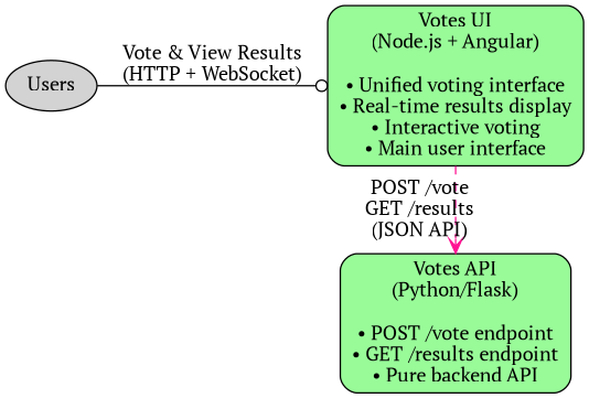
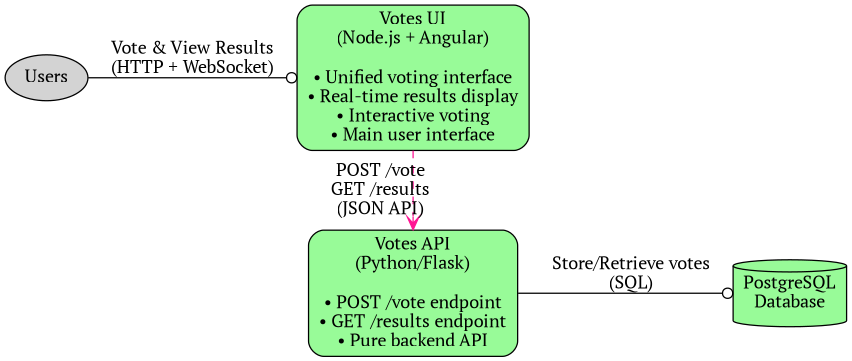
  digraph {
    rankdir=LR
    fontname="PT Serif"
    node [fillcolor=palegreen fontname="PT Serif" shape=rect style="rounded,filled"]
    edge [fontname="PT Serif" color=black arrowhead=odot]
    n1 [label="Votes API\n(Python/Flask)\n\n• POST /vote endpoint\n• GET /results endpoint\n• Pure backend API"]
    n2 [label="Votes UI\n(Node.js + Angular)\n\n• Unified voting interface\n• Real-time results display\n• Interactive voting\n• Main user interface"]
    n3 [fillcolor=lightgrey label=Users shape=ellipse style=filled]
+   n4 [label="PostgreSQL\nDatabase" shape=cylinder style=filled]
    subgraph sub_1 {
      rank=same
      n1
      n2
    }
+   n1 -> n4 [label="Store/Retrieve votes\n(SQL)"]
    n2 -> n1 [color=deeppink label="POST /vote\nGET /results\n(JSON API)" style=dashed arrowhead=vee]
    n3 -> n2 [label="Vote & View Results\n(HTTP + WebSocket)"]
  }
